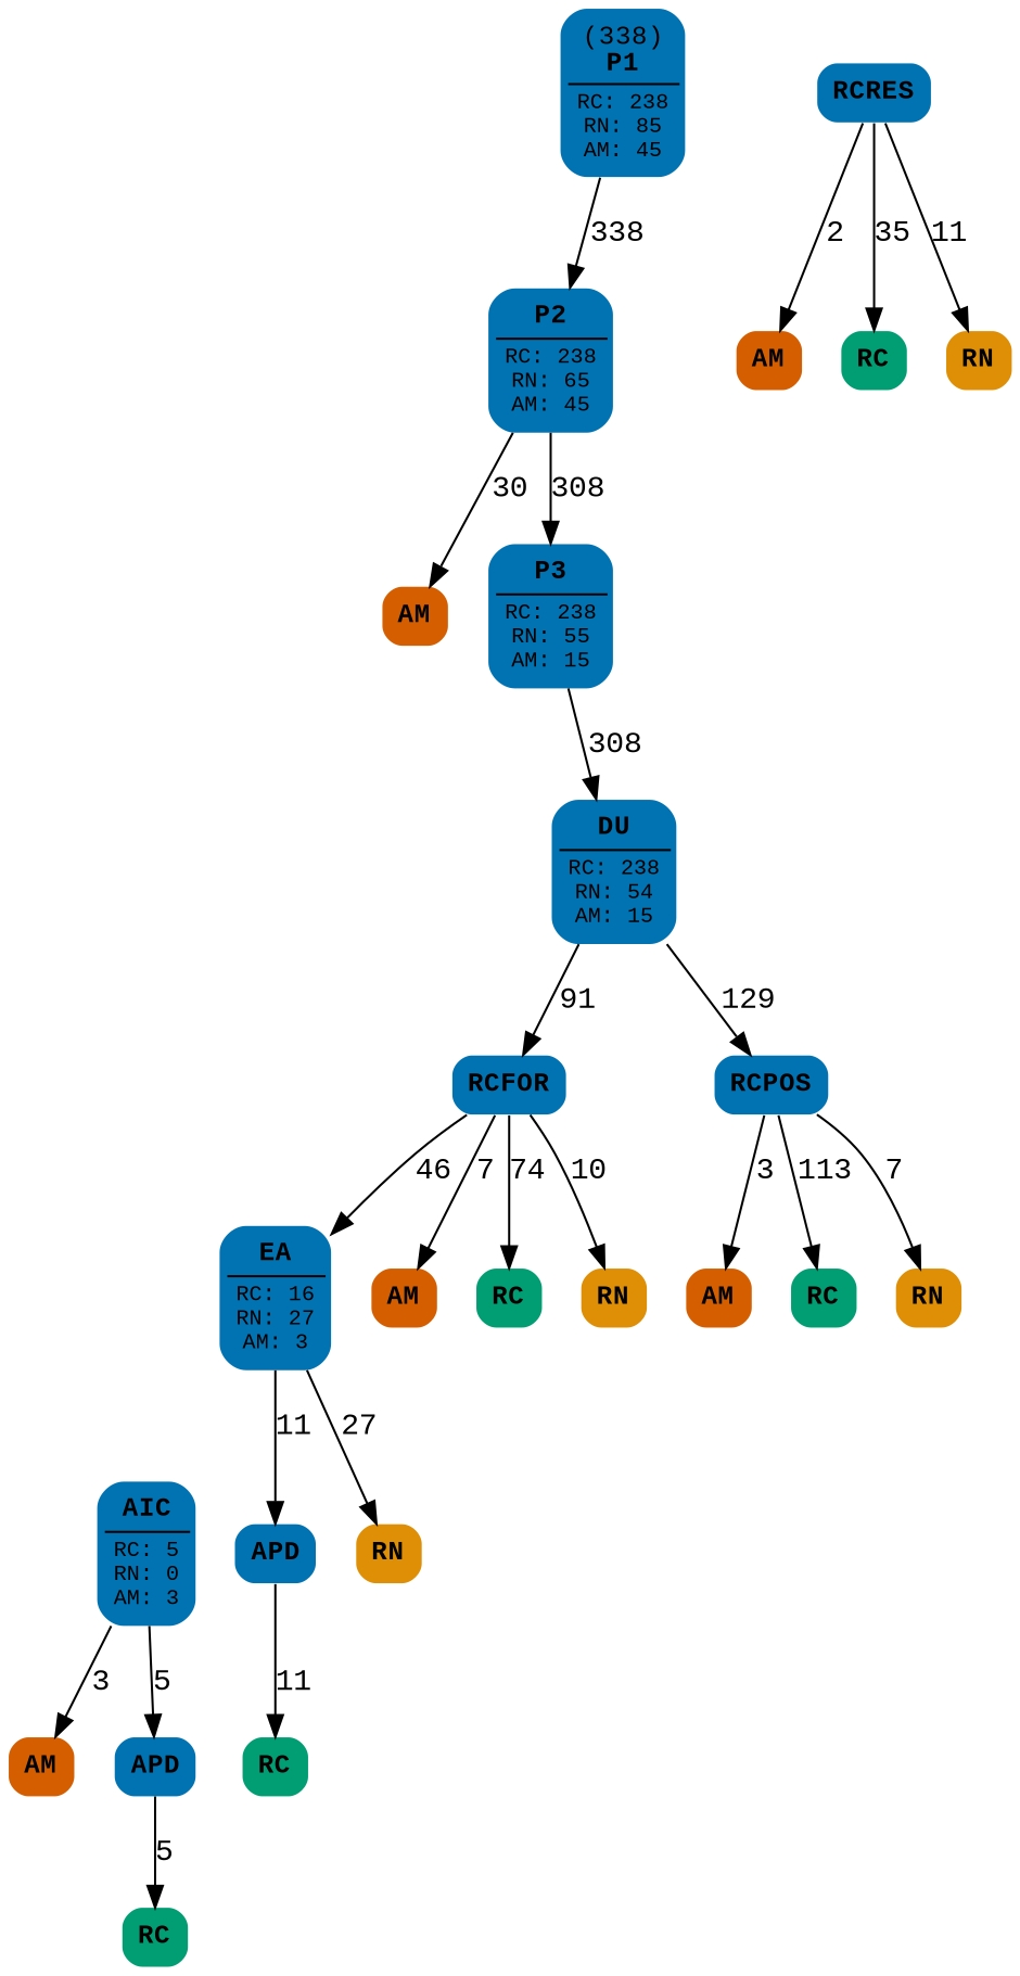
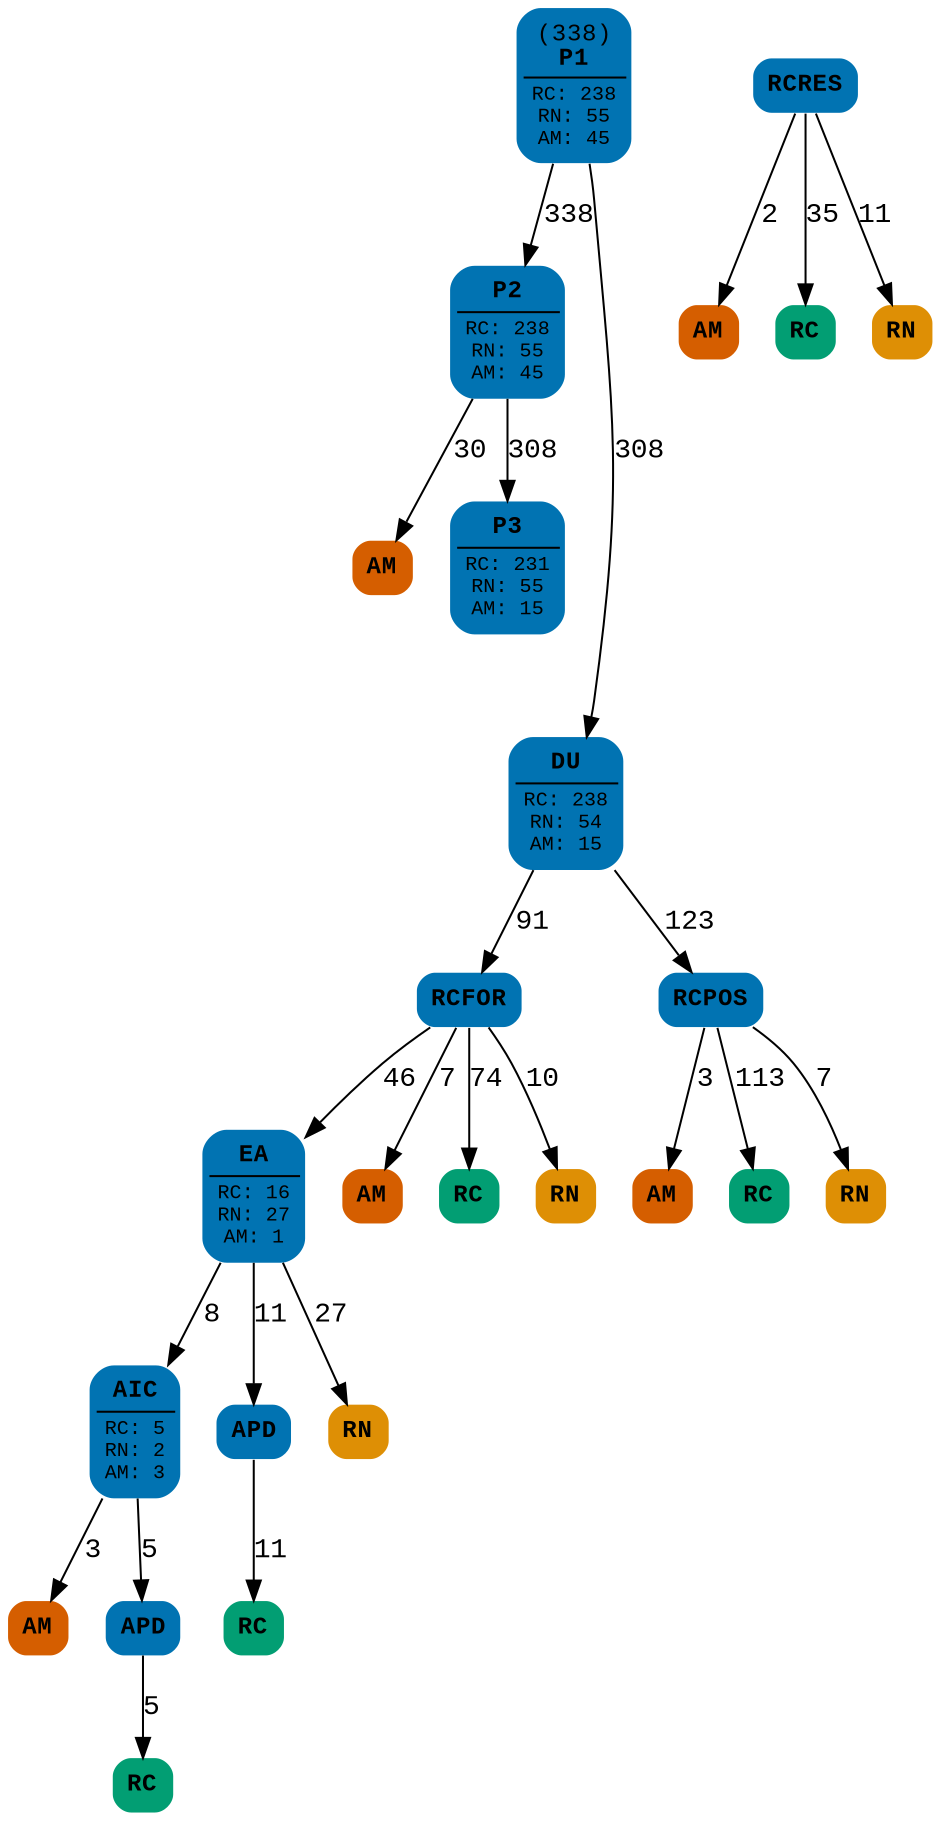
  digraph {
    fontname="Liberation Mono"
    rankdir=TB
    node [fillcolor="#0173b2" fontname="Liberation Mono" fontsize=12 margin=0.04 shape=plaintext style="rounded,filled"]
    edge [fontname="Liberation Mono"]
-   n1 [height=0 label=<<table border="0" cellborder="0"><tr><td>(338)<br/><b>P1</b></td></tr><hr/><tr><td><font point-size="10">RC: 238<br/>RN: 85<br/>AM: 45</font></td></tr></table>> width=0]
-   n2 [height=0 label=<<table border="0" cellborder="0"><tr><td><b>P2</b></td></tr><hr/><tr><td><font point-size="10">RC: 238<br/>RN: 65<br/>AM: 45</font></td></tr></table>> width=0]
+   n1 [height=0 label=<<table border="0" cellborder="0"><tr><td>(338)<br/><b>P1</b></td></tr><hr/><tr><td><font point-size="10">RC: 238<br/>RN: 55<br/>AM: 45</font></td></tr></table>> width=0]
+   n2 [height=0 label=<<table border="0" cellborder="0"><tr><td><b>P2</b></td></tr><hr/><tr><td><font point-size="10">RC: 238<br/>RN: 55<br/>AM: 45</font></td></tr></table>> width=0]
    n3 [fillcolor="#d55e00" height=0 label=<<table border="0" cellborder="0"><tr><td><b>AM</b></td></tr></table>> width=0]
-   n4 [height=0 label=<<table border="0" cellborder="0"><tr><td><b>P3</b></td></tr><hr/><tr><td><font point-size="10">RC: 238<br/>RN: 55<br/>AM: 15</font></td></tr></table>> width=0]
+   n4 [height=0 label=<<table border="0" cellborder="0"><tr><td><b>P3</b></td></tr><hr/><tr><td><font point-size="10">RC: 231<br/>RN: 55<br/>AM: 15</font></td></tr></table>> width=0]
    n5 [height=0 label=<<table border="0" cellborder="0"><tr><td><b>DU</b></td></tr><hr/><tr><td><font point-size="10">RC: 238<br/>RN: 54<br/>AM: 15</font></td></tr></table>> width=0]
    n6 [height=0 label=<<table border="0" cellborder="0"><tr><td><b>RCFOR</b></td></tr></table>> width=0]
    n7 [height=0 label=<<table border="0" cellborder="0"><tr><td><b>RCPOS</b></td></tr></table>> width=0]
-   n8 [height=0 label=<<table border="0" cellborder="0"><tr><td><b>EA</b></td></tr><hr/><tr><td><font point-size="10">RC: 16<br/>RN: 27<br/>AM: 3</font></td></tr></table>> width=0]
-   n9 [height=0 label=<<table border="0" cellborder="0"><tr><td><b>AIC</b></td></tr><hr/><tr><td><font point-size="10">RC: 5<br/>RN: 0<br/>AM: 3</font></td></tr></table>> width=0]
+   n8 [height=0 label=<<table border="0" cellborder="0"><tr><td><b>EA</b></td></tr><hr/><tr><td><font point-size="10">RC: 16<br/>RN: 27<br/>AM: 1</font></td></tr></table>> width=0]
+   n9 [height=0 label=<<table border="0" cellborder="0"><tr><td><b>AIC</b></td></tr><hr/><tr><td><font point-size="10">RC: 5<br/>RN: 2<br/>AM: 3</font></td></tr></table>> width=0]
    n10 [height=0 label=<<table border="0" cellborder="0"><tr><td><b>APD</b></td></tr></table>> width=0]
    n11 [fillcolor="#de8f05" height=0 label=<<table border="0" cellborder="0"><tr><td><b>RN</b></td></tr></table>> width=0]
    n12 [fillcolor="#d55e00" height=0 label=<<table border="0" cellborder="0"><tr><td><b>AM</b></td></tr></table>> width=0]
    n13 [fillcolor="#029e73" height=0 label=<<table border="0" cellborder="0"><tr><td><b>RC</b></td></tr></table>> width=0]
    n14 [fillcolor="#de8f05" height=0 label=<<table border="0" cellborder="0"><tr><td><b>RN</b></td></tr></table>> width=0]
    n15 [fillcolor="#d55e00" height=0 label=<<table border="0" cellborder="0"><tr><td><b>AM</b></td></tr></table>> width=0]
    n16 [fillcolor="#029e73" height=0 label=<<table border="0" cellborder="0"><tr><td><b>RC</b></td></tr></table>> width=0]
    n17 [fillcolor="#de8f05" height=0 label=<<table border="0" cellborder="0"><tr><td><b>RN</b></td></tr></table>> width=0]
    n18 [height=0 label=<<table border="0" cellborder="0"><tr><td><b>RCRES</b></td></tr></table>> width=0]
    n19 [fillcolor="#d55e00" height=0 label=<<table border="0" cellborder="0"><tr><td><b>AM</b></td></tr></table>> width=0]
    n20 [fillcolor="#029e73" height=0 label=<<table border="0" cellborder="0"><tr><td><b>RC</b></td></tr></table>> width=0]
    n21 [fillcolor="#de8f05" height=0 label=<<table border="0" cellborder="0"><tr><td><b>RN</b></td></tr></table>> width=0]
    n22 [fillcolor="#d55e00" height=0 label=<<table border="0" cellborder="0"><tr><td><b>AM</b></td></tr></table>> width=0]
    n23 [height=0 label=<<table border="0" cellborder="0"><tr><td><b>APD</b></td></tr></table>> width=0]
    n24 [fillcolor="#029e73" height=0 label=<<table border="0" cellborder="0"><tr><td><b>RC</b></td></tr></table>> width=0]
    n25 [fillcolor="#029e73" height=0 label=<<table border="0" cellborder="0"><tr><td><b>RC</b></td></tr></table>> width=0]
    n1 -> n2 [label=338]
    n2 -> n3 [label=30]
    n2 -> n4 [label=308]
-   n4 -> n5 [label=308]
+   n1 -> n5 [label=308]
    n5 -> n6 [label=91]
-   n5 -> n7 [label=129]
+   n5 -> n7 [label=123]
    n6 -> n8 [label=46]
    n6 -> n12 [label=7]
    n6 -> n13 [label=74]
    n6 -> n14 [label=10]
    n7 -> n15 [label=3]
    n7 -> n16 [label=113]
    n7 -> n17 [label=7]
+   n8 -> n9 [label=8]
    n8 -> n10 [label=11]
    n8 -> n11 [label=27]
    n9 -> n22 [label=3]
    n9 -> n23 [label=5]
    n10 -> n24 [label=11]
    n18 -> n19 [label=2]
    n18 -> n20 [label=35]
    n18 -> n21 [label=11]
    n23 -> n25 [label=5]
  }
